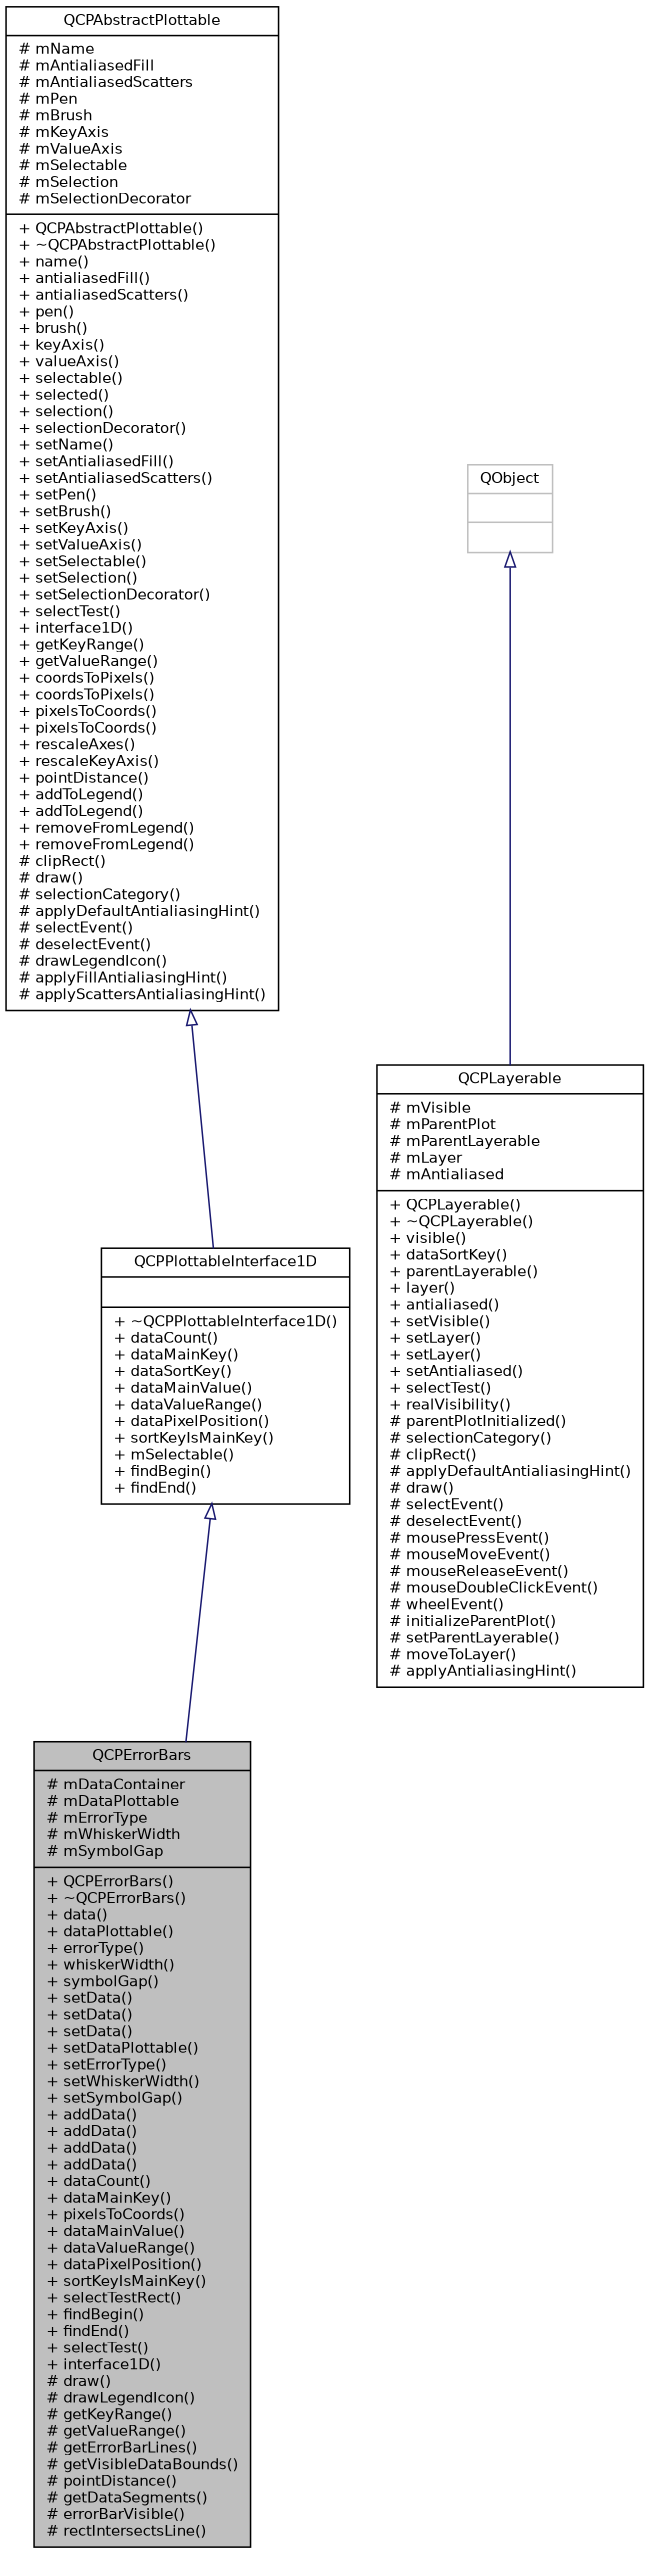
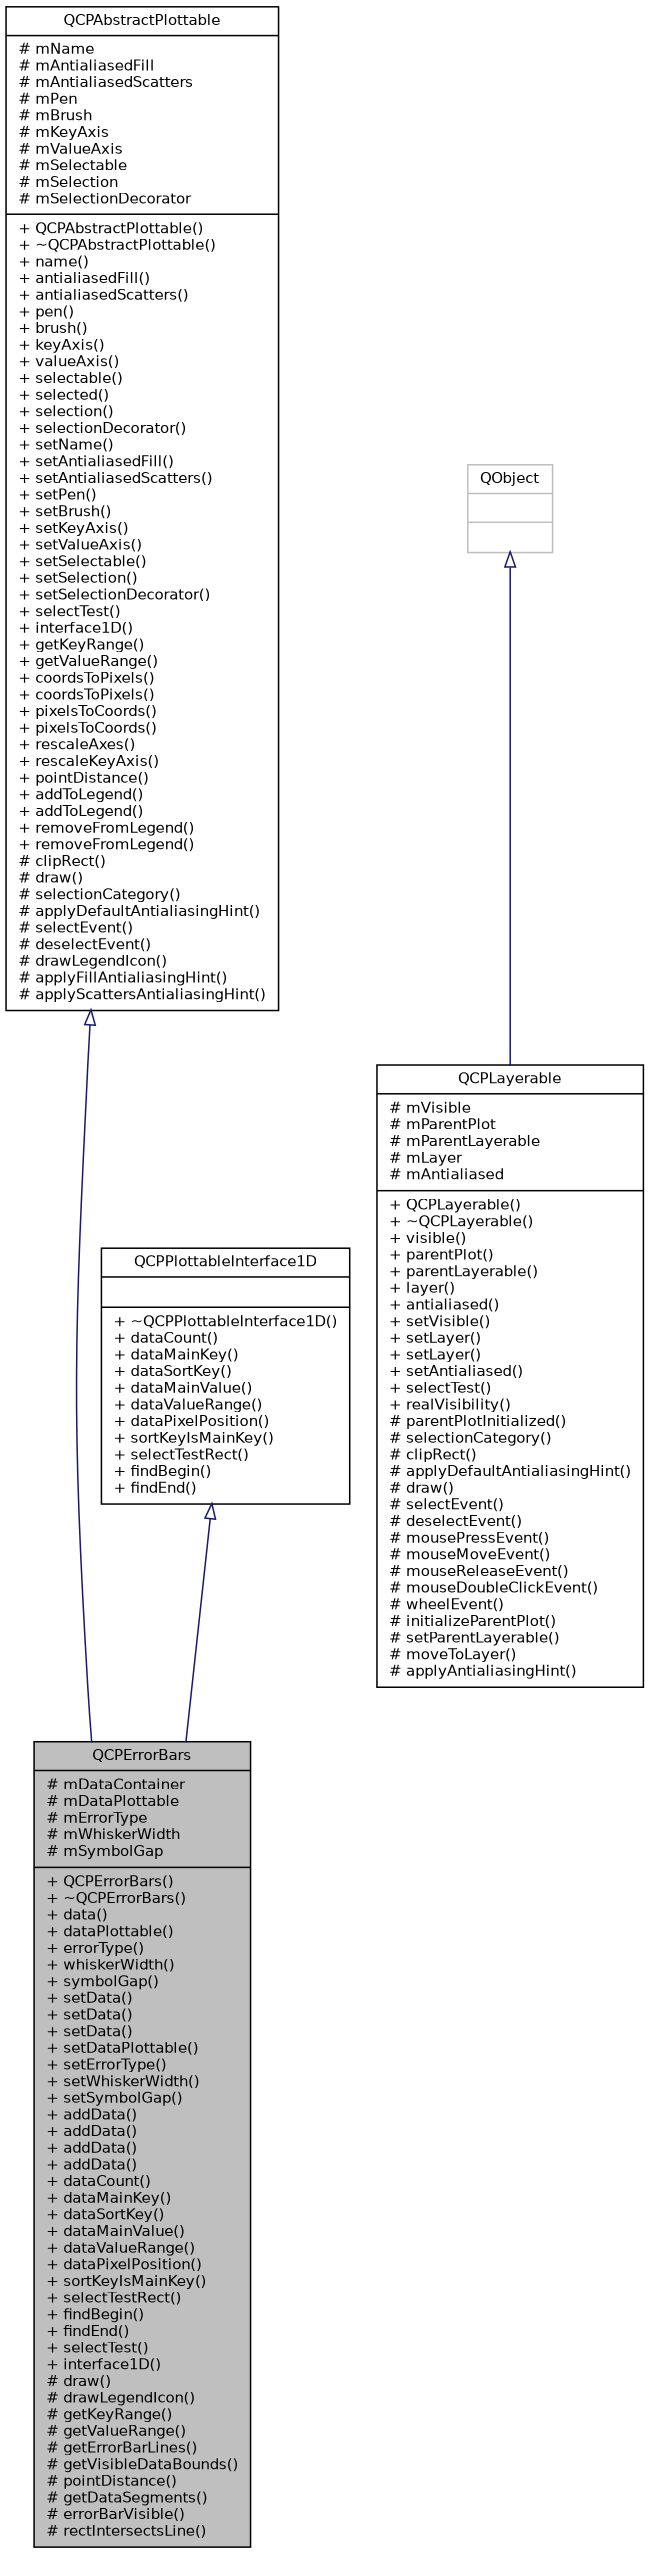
  digraph {
    node [color=black fillcolor=white fontname=Helvetica fontsize=10 shape=record style=filled]
    edge [arrowtail=onormal color=midnightblue dir=back fontname=Helvetica fontsize=10 labelfontname=Helvetica labelfontsize=10 style=solid]
-   n1 [fillcolor=grey75 fontcolor=black height=0.2 label="{QCPErrorBars\n|# mDataContainer\l# mDataPlottable\l# mErrorType\l# mWhiskerWidth\l# mSymbolGap\l|+ QCPErrorBars()\l+ ~QCPErrorBars()\l+ data()\l+ dataPlottable()\l+ errorType()\l+ whiskerWidth()\l+ symbolGap()\l+ setData()\l+ setData()\l+ setData()\l+ setDataPlottable()\l+ setErrorType()\l+ setWhiskerWidth()\l+ setSymbolGap()\l+ addData()\l+ addData()\l+ addData()\l+ addData()\l+ dataCount()\l+ dataMainKey()\l+ pixelsToCoords()\l+ dataMainValue()\l+ dataValueRange()\l+ dataPixelPosition()\l+ sortKeyIsMainKey()\l+ selectTestRect()\l+ findBegin()\l+ findEnd()\l+ selectTest()\l+ interface1D()\l# draw()\l# drawLegendIcon()\l# getKeyRange()\l# getValueRange()\l# getErrorBarLines()\l# getVisibleDataBounds()\l# pointDistance()\l# getDataSegments()\l# errorBarVisible()\l# rectIntersectsLine()\l}" width=0.4]
+   n1 [fillcolor=grey75 fontcolor=black height=0.2 label="{QCPErrorBars\n|# mDataContainer\l# mDataPlottable\l# mErrorType\l# mWhiskerWidth\l# mSymbolGap\l|+ QCPErrorBars()\l+ ~QCPErrorBars()\l+ data()\l+ dataPlottable()\l+ errorType()\l+ whiskerWidth()\l+ symbolGap()\l+ setData()\l+ setData()\l+ setData()\l+ setDataPlottable()\l+ setErrorType()\l+ setWhiskerWidth()\l+ setSymbolGap()\l+ addData()\l+ addData()\l+ addData()\l+ addData()\l+ dataCount()\l+ dataMainKey()\l+ dataSortKey()\l+ dataMainValue()\l+ dataValueRange()\l+ dataPixelPosition()\l+ sortKeyIsMainKey()\l+ selectTestRect()\l+ findBegin()\l+ findEnd()\l+ selectTest()\l+ interface1D()\l# draw()\l# drawLegendIcon()\l# getKeyRange()\l# getValueRange()\l# getErrorBarLines()\l# getVisibleDataBounds()\l# pointDistance()\l# getDataSegments()\l# errorBarVisible()\l# rectIntersectsLine()\l}" width=0.4]
    n2 [height=0.2 label="{QCPAbstractPlottable\n|# mName\l# mAntialiasedFill\l# mAntialiasedScatters\l# mPen\l# mBrush\l# mKeyAxis\l# mValueAxis\l# mSelectable\l# mSelection\l# mSelectionDecorator\l|+ QCPAbstractPlottable()\l+ ~QCPAbstractPlottable()\l+ name()\l+ antialiasedFill()\l+ antialiasedScatters()\l+ pen()\l+ brush()\l+ keyAxis()\l+ valueAxis()\l+ selectable()\l+ selected()\l+ selection()\l+ selectionDecorator()\l+ setName()\l+ setAntialiasedFill()\l+ setAntialiasedScatters()\l+ setPen()\l+ setBrush()\l+ setKeyAxis()\l+ setValueAxis()\l+ setSelectable()\l+ setSelection()\l+ setSelectionDecorator()\l+ selectTest()\l+ interface1D()\l+ getKeyRange()\l+ getValueRange()\l+ coordsToPixels()\l+ coordsToPixels()\l+ pixelsToCoords()\l+ pixelsToCoords()\l+ rescaleAxes()\l+ rescaleKeyAxis()\l+ pointDistance()\l+ addToLegend()\l+ addToLegend()\l+ removeFromLegend()\l+ removeFromLegend()\l# clipRect()\l# draw()\l# selectionCategory()\l# applyDefaultAntialiasingHint()\l# selectEvent()\l# deselectEvent()\l# drawLegendIcon()\l# applyFillAntialiasingHint()\l# applyScattersAntialiasingHint()\l}" width=0.4]
-   n3 [height=0.2 label="{QCPLayerable\n|# mVisible\l# mParentPlot\l# mParentLayerable\l# mLayer\l# mAntialiased\l|+ QCPLayerable()\l+ ~QCPLayerable()\l+ visible()\l+ dataSortKey()\l+ parentLayerable()\l+ layer()\l+ antialiased()\l+ setVisible()\l+ setLayer()\l+ setLayer()\l+ setAntialiased()\l+ selectTest()\l+ realVisibility()\l# parentPlotInitialized()\l# selectionCategory()\l# clipRect()\l# applyDefaultAntialiasingHint()\l# draw()\l# selectEvent()\l# deselectEvent()\l# mousePressEvent()\l# mouseMoveEvent()\l# mouseReleaseEvent()\l# mouseDoubleClickEvent()\l# wheelEvent()\l# initializeParentPlot()\l# setParentLayerable()\l# moveToLayer()\l# applyAntialiasingHint()\l}" width=0.4]
+   n3 [height=0.2 label="{QCPLayerable\n|# mVisible\l# mParentPlot\l# mParentLayerable\l# mLayer\l# mAntialiased\l|+ QCPLayerable()\l+ ~QCPLayerable()\l+ visible()\l+ parentPlot()\l+ parentLayerable()\l+ layer()\l+ antialiased()\l+ setVisible()\l+ setLayer()\l+ setLayer()\l+ setAntialiased()\l+ selectTest()\l+ realVisibility()\l# parentPlotInitialized()\l# selectionCategory()\l# clipRect()\l# applyDefaultAntialiasingHint()\l# draw()\l# selectEvent()\l# deselectEvent()\l# mousePressEvent()\l# mouseMoveEvent()\l# mouseReleaseEvent()\l# mouseDoubleClickEvent()\l# wheelEvent()\l# initializeParentPlot()\l# setParentLayerable()\l# moveToLayer()\l# applyAntialiasingHint()\l}" width=0.4]
    n4 [color=grey75 height=0.2 label="{QObject\n||}" width=0.4]
-   n5 [height=0.2 label="{QCPPlottableInterface1D\n||+ ~QCPPlottableInterface1D()\l+ dataCount()\l+ dataMainKey()\l+ dataSortKey()\l+ dataMainValue()\l+ dataValueRange()\l+ dataPixelPosition()\l+ sortKeyIsMainKey()\l+ mSelectable()\l+ findBegin()\l+ findEnd()\l}" width=0.4]
-   n2 -> n5
+   n5 [height=0.2 label="{QCPPlottableInterface1D\n||+ ~QCPPlottableInterface1D()\l+ dataCount()\l+ dataMainKey()\l+ dataSortKey()\l+ dataMainValue()\l+ dataValueRange()\l+ dataPixelPosition()\l+ sortKeyIsMainKey()\l+ selectTestRect()\l+ findBegin()\l+ findEnd()\l}" width=0.4]
+   n2 -> n1
    n4 -> n3
    n5 -> n1
  }
